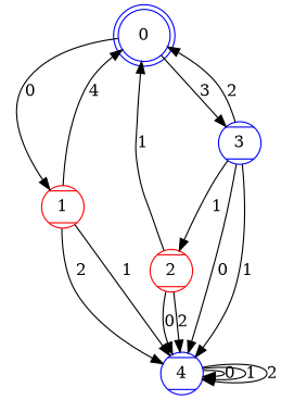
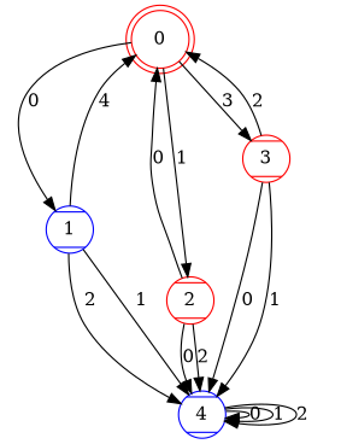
  digraph {
    node [color=red shape=Mcircle style=striped]
-   0 [color=blue shape=doublecircle]
-   1
+   0 [shape=doublecircle]
+   1 [color=blue]
    2
-   3 [color=blue]
+   3
    4 [color=blue]
    0 -> 1 [label=0]
-   3 -> 2 [label=1]
+   0 -> 2 [label=1]
    0 -> 3 [label=3]
    1 -> 0 [label=4]
    1 -> 4 [label=1]
    1 -> 4 [label=2]
-   2 -> 0 [label=1]
+   2 -> 0 [label=0]
    2 -> 4 [label=0]
    2 -> 4 [label=2]
    3 -> 0 [label=2]
    3 -> 4 [label=0]
    3 -> 4 [label=1]
    4 -> 4 [label=0]
    4 -> 4 [label=1]
    4 -> 4 [label=2]
  }
